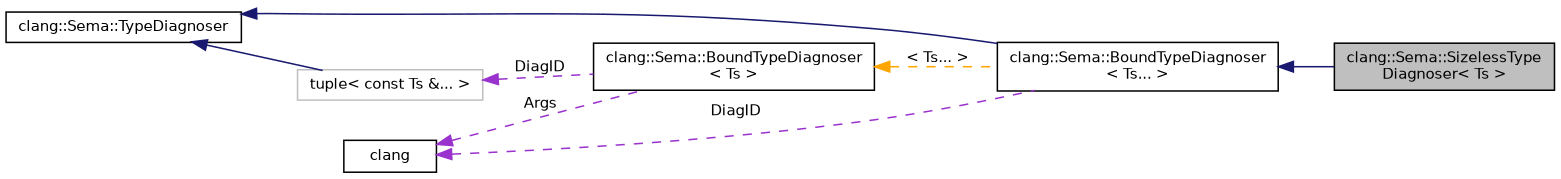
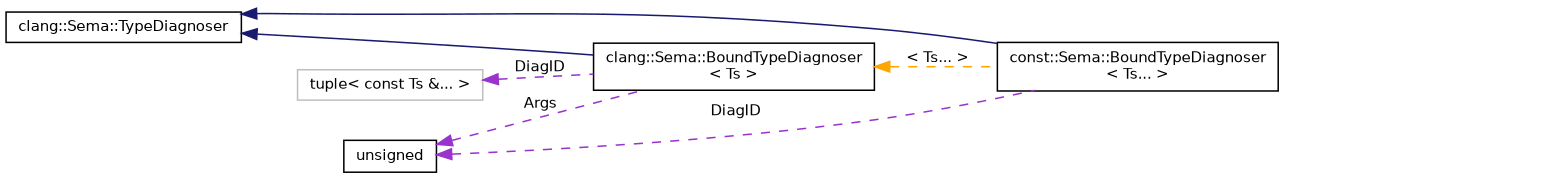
  digraph {
    rankdir=LR
    node [color=black fontname=Helvetica fontsize=10 shape=record]
    edge [color=midnightblue dir=back fontname=Helvetica fontsize=10 labelfontname=Helvetica labelfontsize=10 style=dashed]
-   n1 [fillcolor=grey75 fontcolor=black height=0.2 label="clang::Sema::SizelessType\lDiagnoser\< Ts \>" style=filled width=0.4]
-   n2 [height=0.2 label="clang::Sema::BoundTypeDiagnoser\l\< Ts... \>" width=0.4]
+   n2 [height=0.2 label="const::Sema::BoundTypeDiagnoser\l\< Ts... \>" width=0.4]
    n3 [height=0.2 label="clang::Sema::TypeDiagnoser" width=0.4]
    n4 [height=0.2 label="clang::Sema::BoundTypeDiagnoser\l\< Ts \>" width=0.4]
    n5 [color=grey75 height=0.2 label="tuple\< const Ts &... \>" width=0.4]
-   n6 [height=0.2 label=clang width=0.4]
-   n2 -> n1 [style=solid]
+   n6 [height=0.2 label=unsigned width=0.4]
    n3 -> n2 [style=solid]
-   n3 -> n5 [style=solid]
+   n3 -> n4 [style=solid]
    n4 -> n2 [color=orange label=" \< Ts... \>"]
    n5 -> n4 [color=darkorchid3 label=" DiagID"]
    n6 -> n2 [color=darkorchid3 label=" DiagID"]
    n6 -> n4 [color=darkorchid3 label=" Args"]
  }
